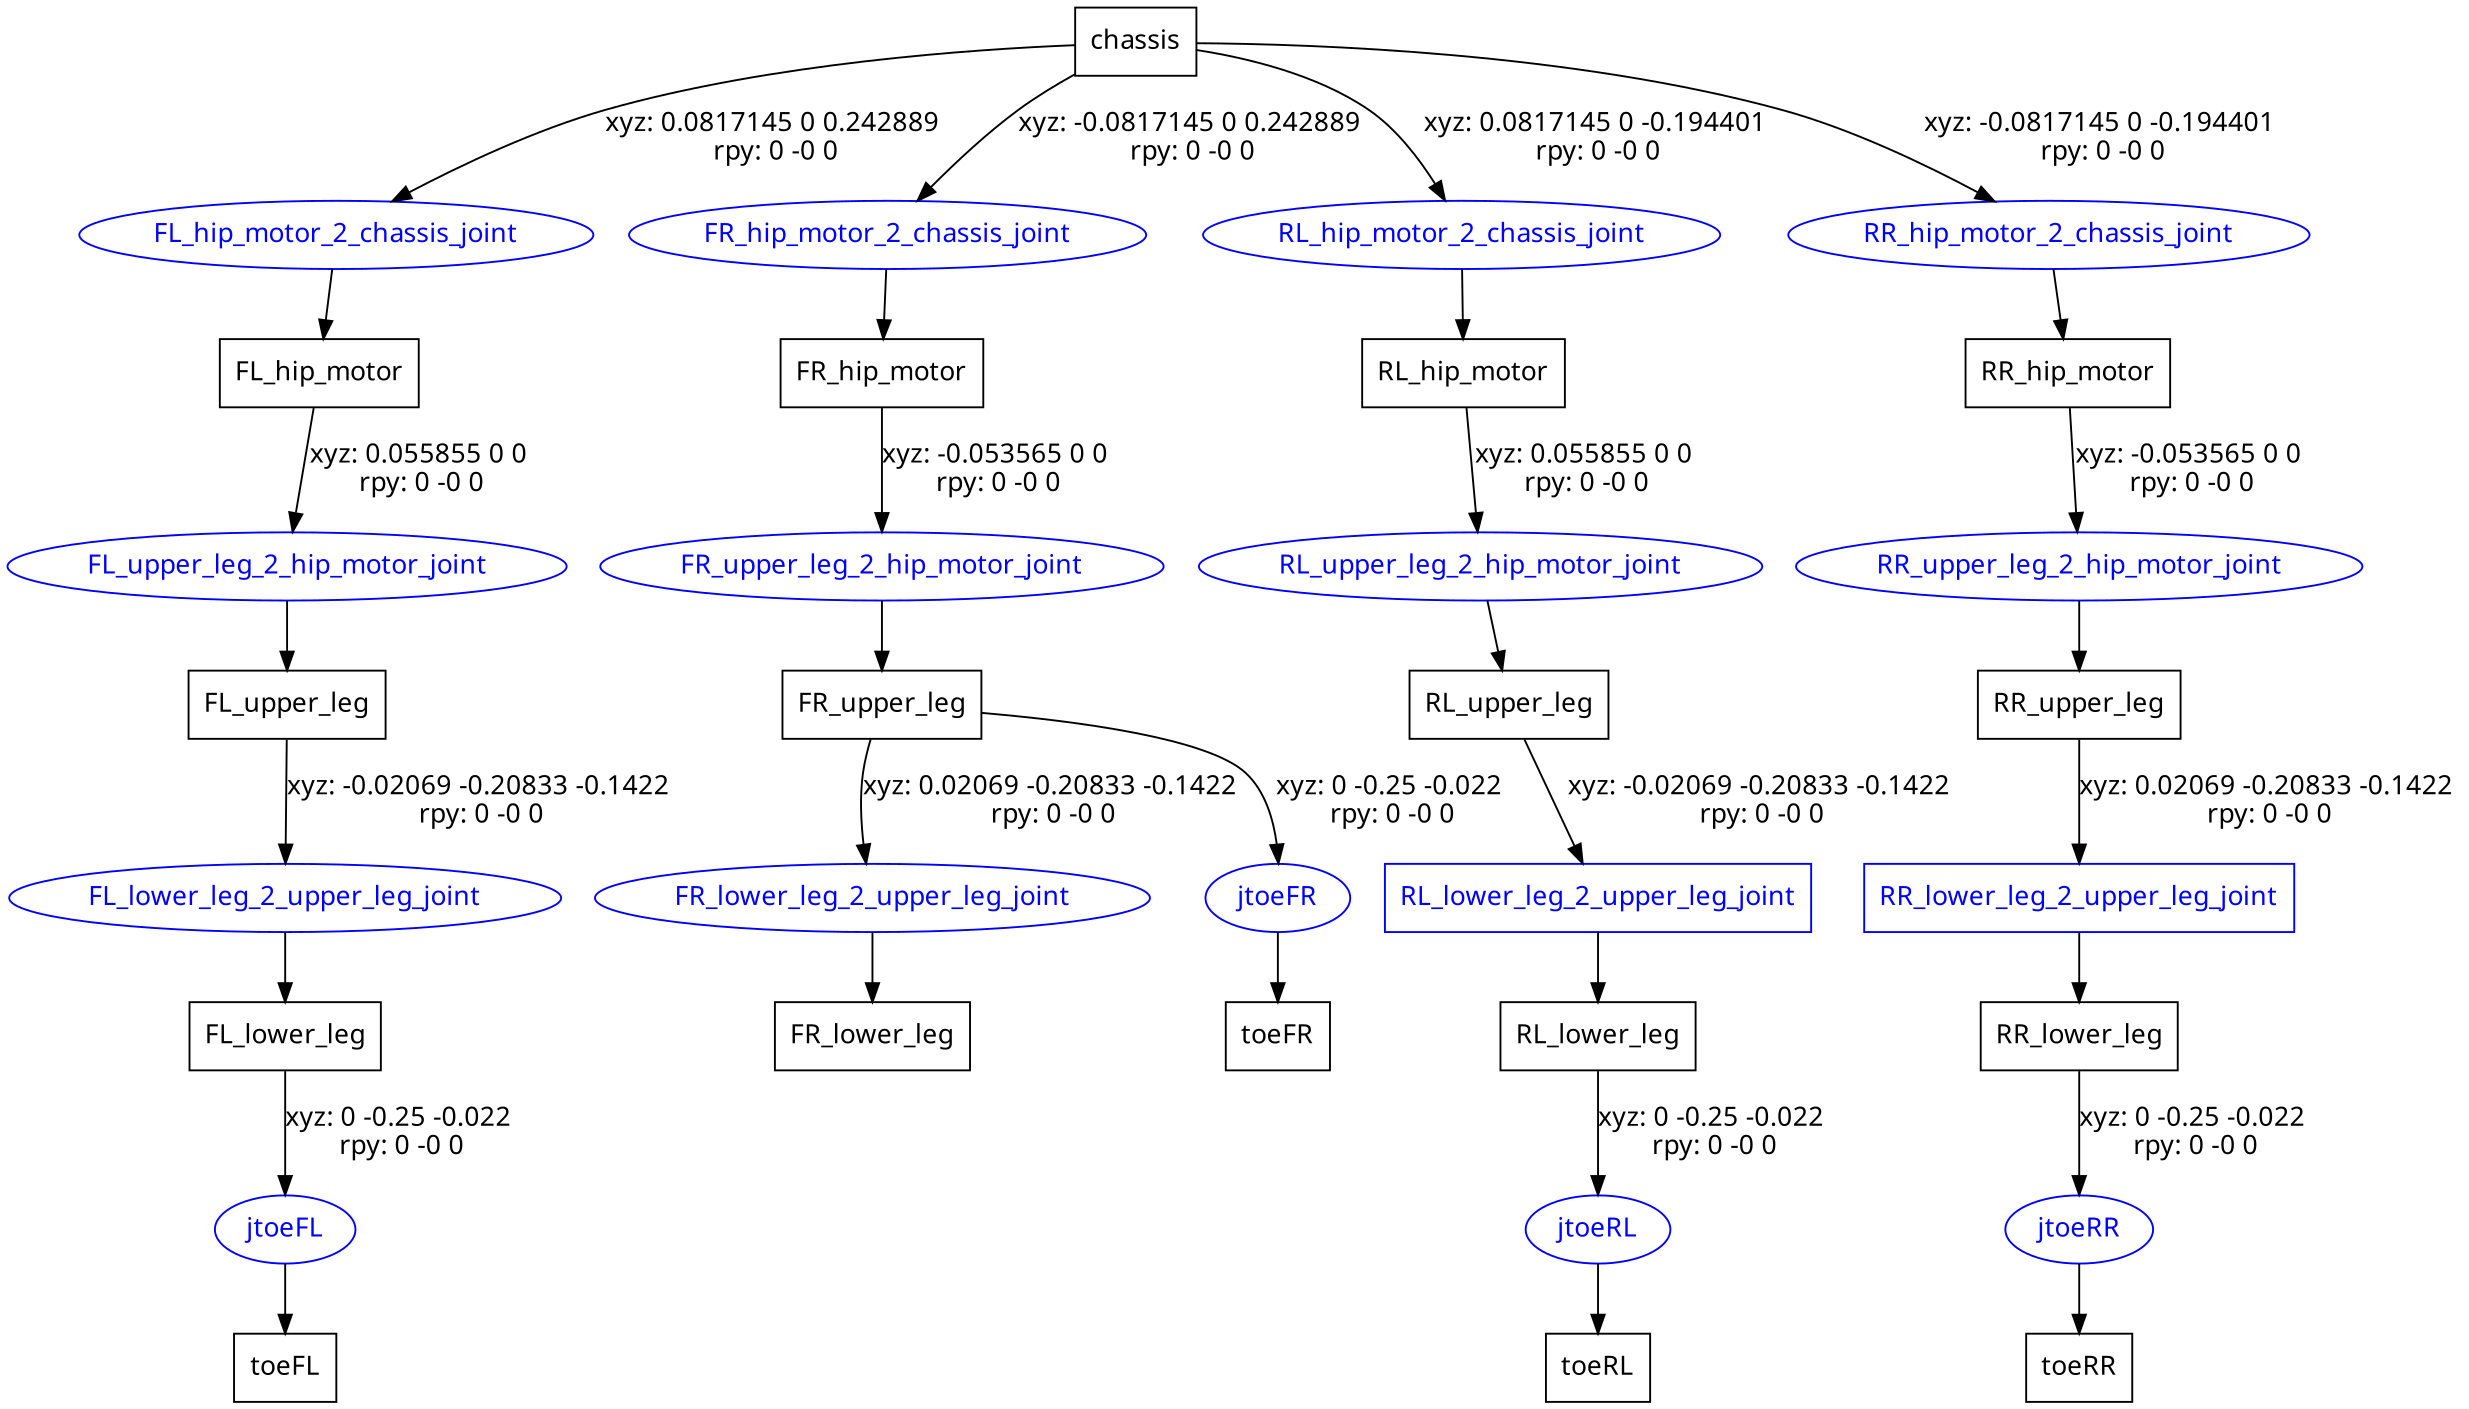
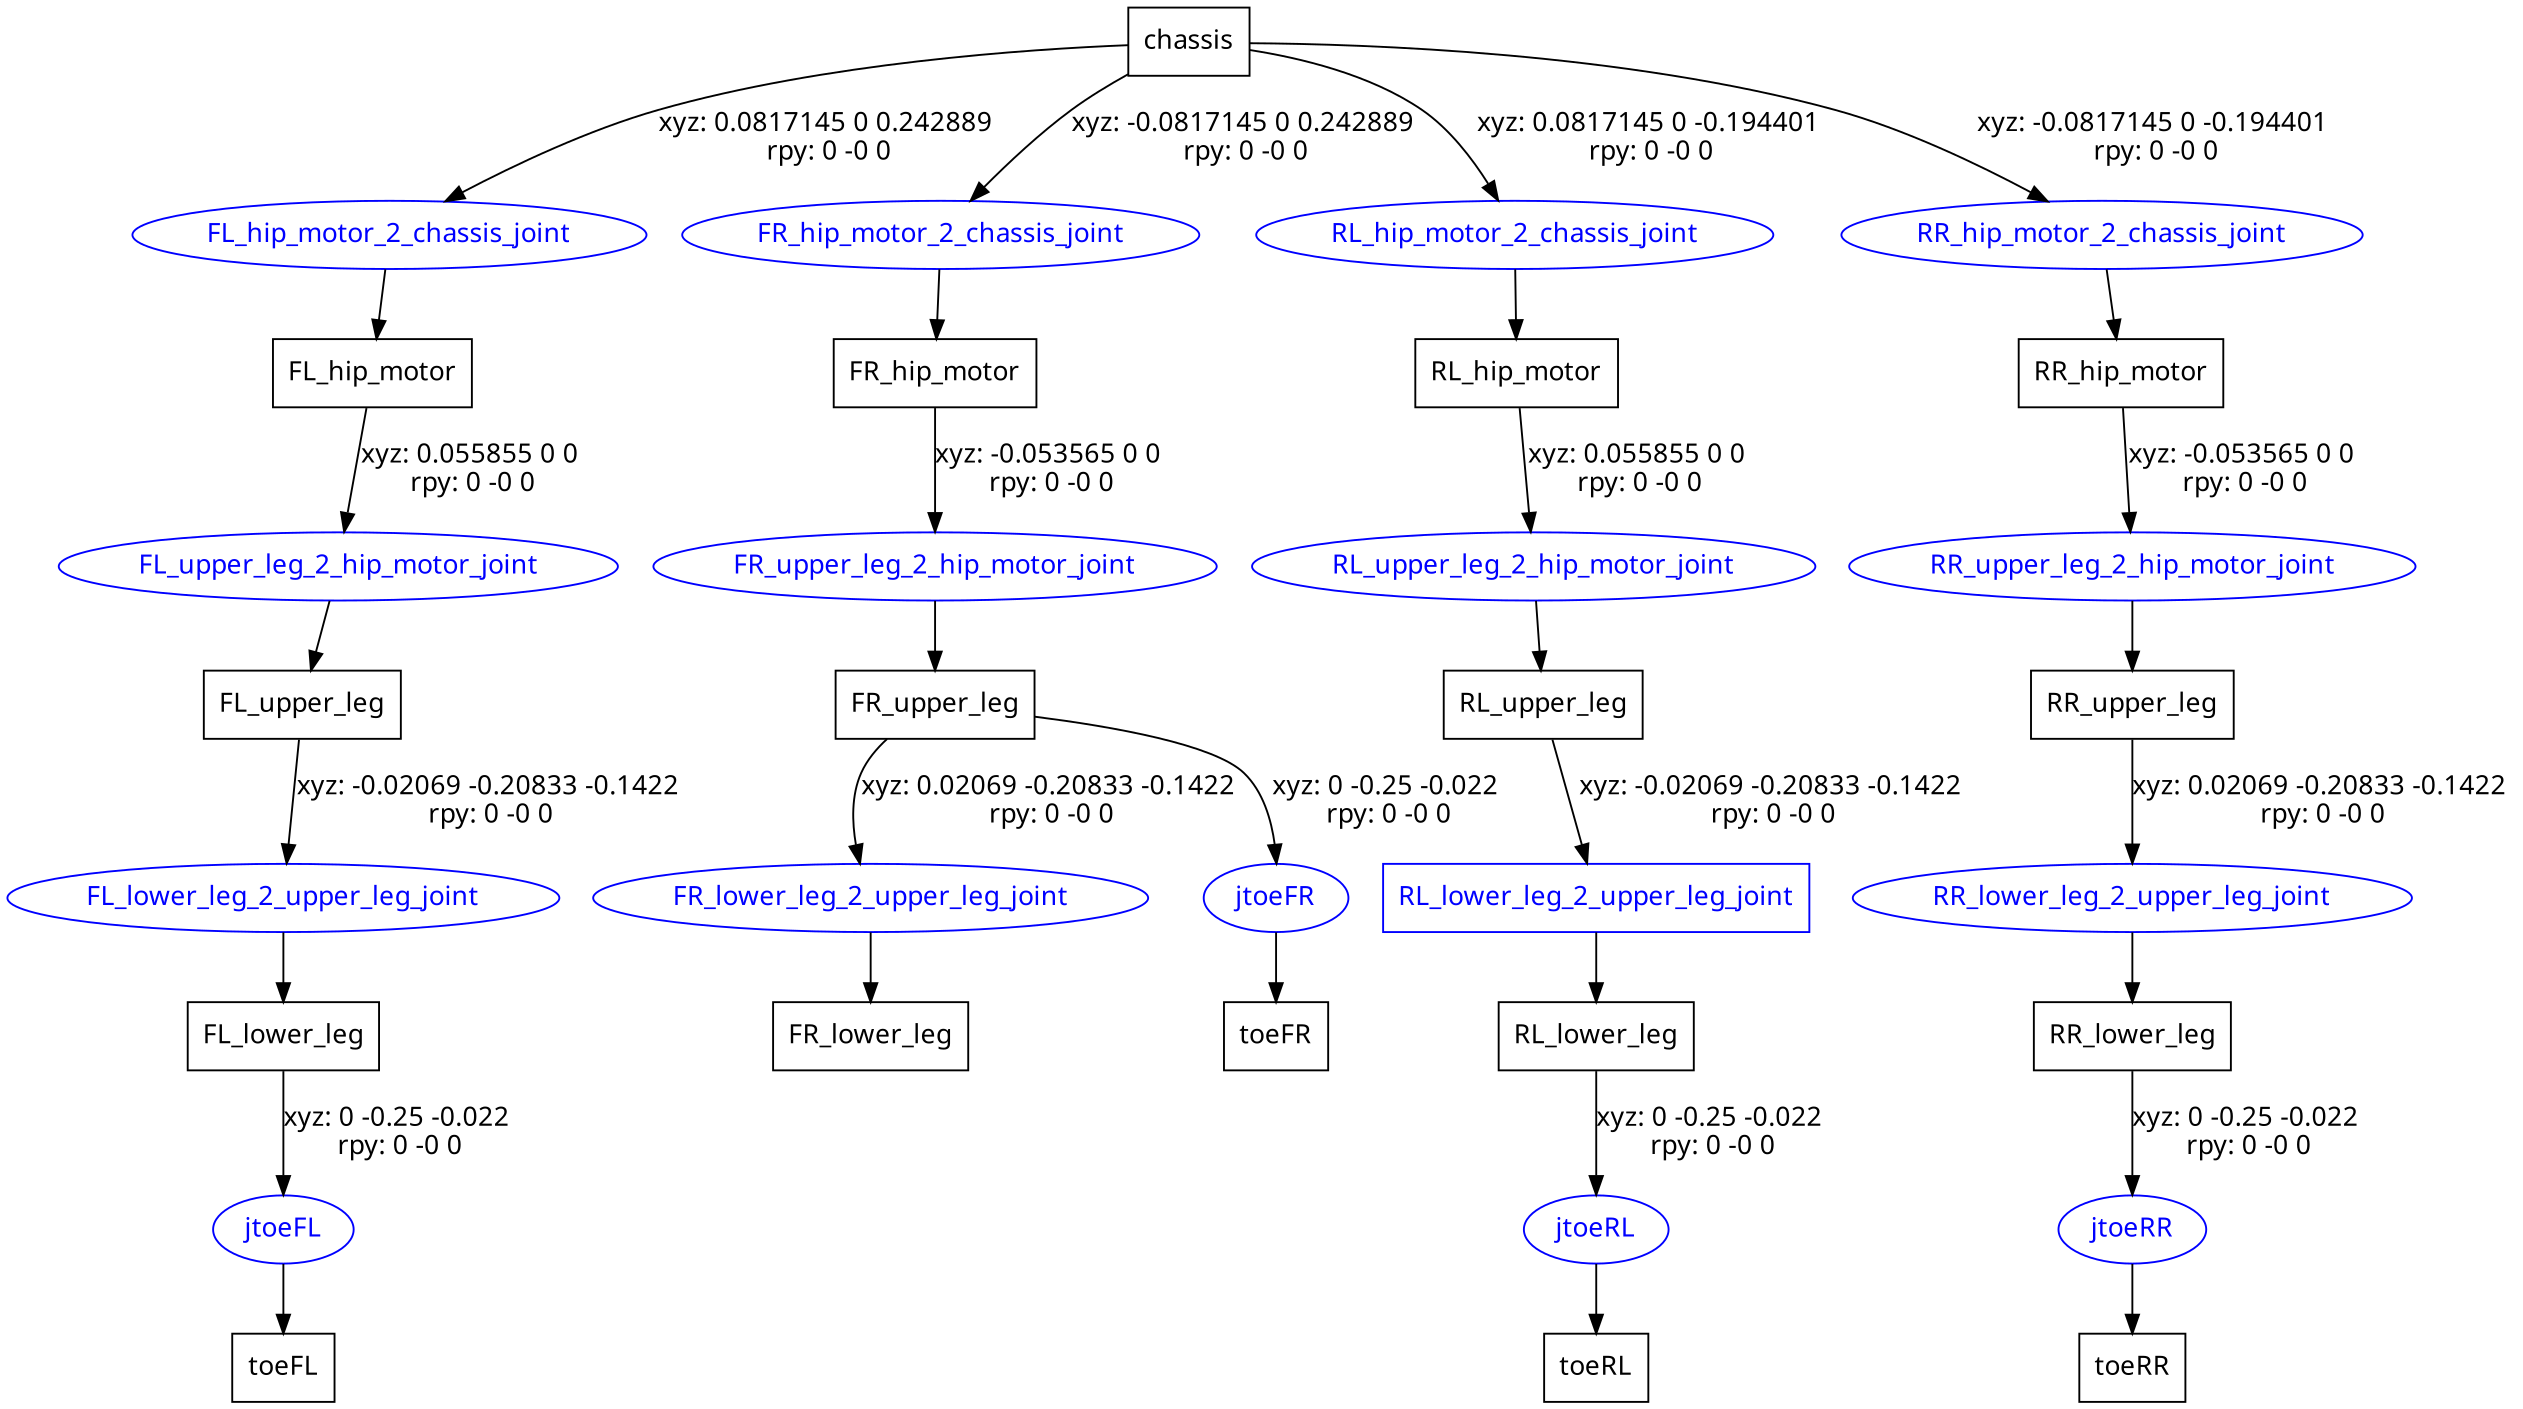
  digraph {
    fontname="Noto Sans"
    node [fontname="Noto Sans" shape=box]
    edge [fontname="Noto Sans"]
    n1 [label=chassis]
    FL_hip_motor_2_chassis_joint [color=blue fontcolor=blue shape=ellipse]
    FR_hip_motor_2_chassis_joint [color=blue fontcolor=blue shape=ellipse]
    RL_hip_motor_2_chassis_joint [color=blue fontcolor=blue shape=ellipse]
    RR_hip_motor_2_chassis_joint [color=blue fontcolor=blue shape=ellipse]
    n6 [label=FL_hip_motor]
    n7 [label=FR_hip_motor]
    n8 [label=RL_hip_motor]
    n9 [label=RR_hip_motor]
    FL_upper_leg_2_hip_motor_joint [color=blue fontcolor=blue shape=ellipse]
    n11 [label=FL_upper_leg]
    FL_lower_leg_2_upper_leg_joint [color=blue fontcolor=blue shape=ellipse]
    n13 [label=FL_lower_leg]
    jtoeFL [color=blue fontcolor=blue shape=ellipse]
    n15 [label=toeFL]
    FR_upper_leg_2_hip_motor_joint [color=blue fontcolor=blue shape=ellipse]
    n17 [label=FR_upper_leg]
    FR_lower_leg_2_upper_leg_joint [color=blue fontcolor=blue shape=ellipse]
    jtoeFR [color=blue fontcolor=blue shape=ellipse]
    n20 [label=FR_lower_leg]
    n21 [label=toeFR]
    RL_upper_leg_2_hip_motor_joint [color=blue fontcolor=blue shape=ellipse]
    n23 [label=RL_upper_leg]
    RL_lower_leg_2_upper_leg_joint [color=blue fontcolor=blue]
    n25 [label=RL_lower_leg]
    jtoeRL [color=blue fontcolor=blue shape=ellipse]
    n27 [label=toeRL]
    RR_upper_leg_2_hip_motor_joint [color=blue fontcolor=blue shape=ellipse]
    n29 [label=RR_upper_leg]
-   RR_lower_leg_2_upper_leg_joint [color=blue fontcolor=blue]
+   RR_lower_leg_2_upper_leg_joint [color=blue fontcolor=blue shape=ellipse]
    n31 [label=RR_lower_leg]
    jtoeRR [color=blue fontcolor=blue shape=ellipse]
    n33 [label=toeRR]
    n1 -> FL_hip_motor_2_chassis_joint [label="xyz: 0.0817145 0 0.242889 \nrpy: 0 -0 0"]
    n1 -> FR_hip_motor_2_chassis_joint [label="xyz: -0.0817145 0 0.242889 \nrpy: 0 -0 0"]
    n1 -> RL_hip_motor_2_chassis_joint [label="xyz: 0.0817145 0 -0.194401 \nrpy: 0 -0 0"]
    n1 -> RR_hip_motor_2_chassis_joint [label="xyz: -0.0817145 0 -0.194401 \nrpy: 0 -0 0"]
    FL_hip_motor_2_chassis_joint -> n6
    FR_hip_motor_2_chassis_joint -> n7
    RL_hip_motor_2_chassis_joint -> n8
    RR_hip_motor_2_chassis_joint -> n9
    n6 -> FL_upper_leg_2_hip_motor_joint [label="xyz: 0.055855 0 0 \nrpy: 0 -0 0"]
    n7 -> FR_upper_leg_2_hip_motor_joint [label="xyz: -0.053565 0 0 \nrpy: 0 -0 0"]
    n8 -> RL_upper_leg_2_hip_motor_joint [label="xyz: 0.055855 0 0 \nrpy: 0 -0 0"]
    n9 -> RR_upper_leg_2_hip_motor_joint [label="xyz: -0.053565 0 0 \nrpy: 0 -0 0"]
    FL_upper_leg_2_hip_motor_joint -> n11
    n11 -> FL_lower_leg_2_upper_leg_joint [label="xyz: -0.02069 -0.20833 -0.1422 \nrpy: 0 -0 0"]
    FL_lower_leg_2_upper_leg_joint -> n13
    n13 -> jtoeFL [label="xyz: 0 -0.25 -0.022 \nrpy: 0 -0 0"]
    jtoeFL -> n15
    FR_upper_leg_2_hip_motor_joint -> n17
    n17 -> FR_lower_leg_2_upper_leg_joint [label="xyz: 0.02069 -0.20833 -0.1422 \nrpy: 0 -0 0"]
    n17 -> jtoeFR [label="xyz: 0 -0.25 -0.022 \nrpy: 0 -0 0"]
    FR_lower_leg_2_upper_leg_joint -> n20
    jtoeFR -> n21
    RL_upper_leg_2_hip_motor_joint -> n23
    n23 -> RL_lower_leg_2_upper_leg_joint [label="xyz: -0.02069 -0.20833 -0.1422 \nrpy: 0 -0 0"]
    RL_lower_leg_2_upper_leg_joint -> n25
    n25 -> jtoeRL [label="xyz: 0 -0.25 -0.022 \nrpy: 0 -0 0"]
    jtoeRL -> n27
    RR_upper_leg_2_hip_motor_joint -> n29
    n29 -> RR_lower_leg_2_upper_leg_joint [label="xyz: 0.02069 -0.20833 -0.1422 \nrpy: 0 -0 0"]
    RR_lower_leg_2_upper_leg_joint -> n31
    n31 -> jtoeRR [label="xyz: 0 -0.25 -0.022 \nrpy: 0 -0 0"]
    jtoeRR -> n33
  }
